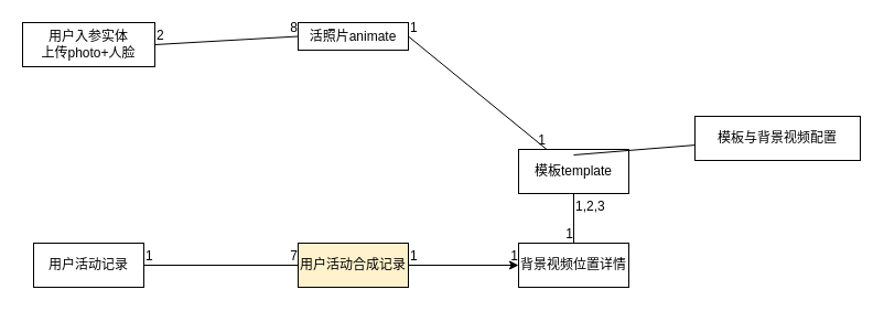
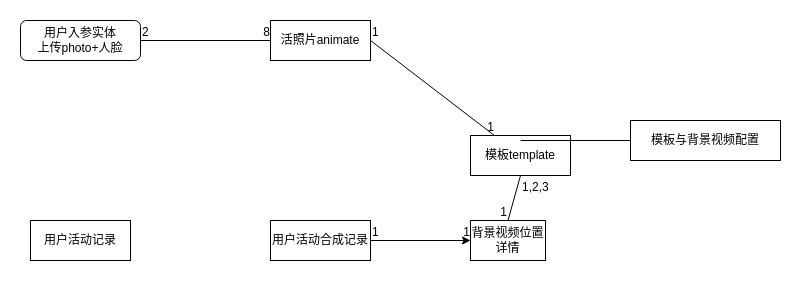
  <mxCell id="0" />
  <mxCell id="1" parent="0" />
  <mxCell id="2" value="用户活动记录" style="whiteSpace=wrap;html=1;align=center;" vertex="1" parent="1"><mxGeometry x="30" y="220" width="100" height="40" as="geometry" /></mxCell>
  <mxCell id="3" value="模板template" style="whiteSpace=wrap;html=1;align=center;" vertex="1" parent="1"><mxGeometry x="470" y="135" width="100" height="40" as="geometry" /></mxCell>
- <mxCell id="4" value="背景视频位置详情" style="whiteSpace=wrap;html=1;align=center;" vertex="1" parent="1"><mxGeometry x="470" y="220" width="100" height="40" as="geometry" /></mxCell>
- <mxCell id="5" value="用户活动合成记录" style="whiteSpace=wrap;html=1;align=center;fillColor=#fff2cc;" vertex="1" parent="1"><mxGeometry x="270" y="220" width="100" height="40" as="geometry" /></mxCell>
- <mxCell id="6" value="用户入参实体&lt;br&gt;上传photo+人脸" style="whiteSpace=wrap;html=1;align=center;" vertex="1" parent="1"><mxGeometry x="20" y="20" width="120" height="40" as="geometry" /></mxCell>
- <mxCell id="7" value="活照片animate" style="whiteSpace=wrap;html=1;align=center;" vertex="1" parent="1"><mxGeometry x="270" y="20" width="100" height="25" as="geometry" /></mxCell>
+ <mxCell id="4" value="背景视频位置详情" style="whiteSpace=wrap;html=1;align=center;" vertex="1" parent="1"><mxGeometry x="470" y="220" width="75" height="40" as="geometry" /></mxCell>
+ <mxCell id="5" value="用户活动合成记录" style="whiteSpace=wrap;html=1;align=center;" vertex="1" parent="1"><mxGeometry x="270" y="220" width="100" height="40" as="geometry" /></mxCell>
+ <mxCell id="6" value="用户入参实体&lt;br&gt;上传photo+人脸" style="whiteSpace=wrap;html=1;align=center;rounded=1;" vertex="1" parent="1"><mxGeometry x="20" y="20" width="120" height="40" as="geometry" /></mxCell>
+ <mxCell id="7" value="活照片animate" style="whiteSpace=wrap;html=1;align=center;" vertex="1" parent="1"><mxGeometry x="270" y="20" width="100" height="40" as="geometry" /></mxCell>
  <mxCell id="8" value="" style="endArrow=none;html=1;rounded=0;exitX=1;exitY=0.5;exitDx=0;exitDy=0;entryX=0;entryY=0.5;entryDx=0;entryDy=0;" edge="1" parent="1" source="6" target="7"><mxGeometry relative="1" as="geometry"><mxPoint x="160" y="110" as="sourcePoint" /><mxPoint x="320" y="110" as="targetPoint" /></mxGeometry></mxCell>
  <mxCell id="9" value="2" style="resizable=0;html=1;align=left;verticalAlign=bottom;" connectable="0" vertex="1" parent="8"><mxGeometry x="-1" relative="1" as="geometry" /></mxCell>
  <mxCell id="10" value="8" style="resizable=0;html=1;align=right;verticalAlign=bottom;" connectable="0" vertex="1" parent="8"><mxGeometry x="1" relative="1" as="geometry" /></mxCell>
- <mxCell id="11" value="" style="endArrow=none;html=1;rounded=0;exitX=1;exitY=0.5;exitDx=0;exitDy=0;entryX=0;entryY=0.5;entryDx=0;entryDy=0;" edge="1" parent="1" source="2" target="5"><mxGeometry relative="1" as="geometry"><mxPoint x="170" y="130" as="sourcePoint" /><mxPoint x="330" y="130" as="targetPoint" /></mxGeometry></mxCell>
- <mxCell id="12" value="1" style="resizable=0;html=1;align=left;verticalAlign=bottom;" connectable="0" vertex="1" parent="11"><mxGeometry x="-1" relative="1" as="geometry" /></mxCell>
- <mxCell id="13" value="7" style="resizable=0;html=1;align=right;verticalAlign=bottom;" connectable="0" vertex="1" parent="11"><mxGeometry x="1" relative="1" as="geometry" /></mxCell>
  <mxCell id="14" value="" style="endArrow=none;html=1;rounded=0;exitX=1;exitY=0.5;exitDx=0;exitDy=0;" edge="1" parent="1" source="7" target="3"><mxGeometry relative="1" as="geometry"><mxPoint x="350" y="90" as="sourcePoint" /><mxPoint x="510" y="90" as="targetPoint" /></mxGeometry></mxCell>
  <mxCell id="15" value="1" style="resizable=0;html=1;align=left;verticalAlign=bottom;" connectable="0" vertex="1" parent="14"><mxGeometry x="-1" relative="1" as="geometry" /></mxCell>
  <mxCell id="16" value="1" style="resizable=0;html=1;align=right;verticalAlign=bottom;" connectable="0" vertex="1" parent="14"><mxGeometry x="1" relative="1" as="geometry" /></mxCell>
- <mxCell id="17" value="模板与背景视频配置" style="whiteSpace=wrap;html=1;align=center;" vertex="1" parent="1"><mxGeometry x="630" y="105" width="150" height="40" as="geometry" /></mxCell>
+ <mxCell id="17" value="模板与背景视频配置" style="whiteSpace=wrap;html=1;align=center;" vertex="1" parent="1"><mxGeometry x="630" y="120" width="150" height="40" as="geometry" /></mxCell>
  <mxCell id="18" value="" style="endArrow=none;html=1;rounded=0;exitX=0.5;exitY=1;exitDx=0;exitDy=0;entryX=0.5;entryY=0;entryDx=0;entryDy=0;" edge="1" parent="1" source="3" target="4"><mxGeometry relative="1" as="geometry"><mxPoint x="480" y="100" as="sourcePoint" /><mxPoint x="640" y="100" as="targetPoint" /></mxGeometry></mxCell>
  <mxCell id="19" value="1,2,3" style="resizable=0;html=1;align=left;verticalAlign=bottom;" connectable="0" vertex="1" parent="18"><mxGeometry x="-1" relative="1" as="geometry"><mxPoint y="20" as="offset" /></mxGeometry></mxCell>
  <mxCell id="20" value="1" style="resizable=0;html=1;align=right;verticalAlign=bottom;" connectable="0" vertex="1" parent="18"><mxGeometry x="1" relative="1" as="geometry" /></mxCell>
  <mxCell id="21" value="" style="endArrow=classic;html=1;rounded=0;exitX=1;exitY=0.5;exitDx=0;exitDy=0;entryX=0;entryY=0.5;entryDx=0;entryDy=0;" edge="1" parent="1" source="5" target="4"><mxGeometry relative="1" as="geometry"><mxPoint x="390" y="230" as="sourcePoint" /><mxPoint x="380" y="140" as="targetPoint" /></mxGeometry></mxCell>
  <mxCell id="22" value="1" style="resizable=0;html=1;align=left;verticalAlign=bottom;" connectable="0" vertex="1" parent="21"><mxGeometry x="-1" relative="1" as="geometry" /></mxCell>
  <mxCell id="23" value="1" style="resizable=0;html=1;align=right;verticalAlign=bottom;" connectable="0" vertex="1" parent="21"><mxGeometry x="1" relative="1" as="geometry" /></mxCell>
  <mxCell id="24" value="" style="endArrow=none;html=1;rounded=0;" edge="1" parent="1" target="17"><mxGeometry relative="1" as="geometry"><mxPoint x="520" y="140" as="sourcePoint" /><mxPoint x="730" y="100" as="targetPoint" /></mxGeometry></mxCell>
